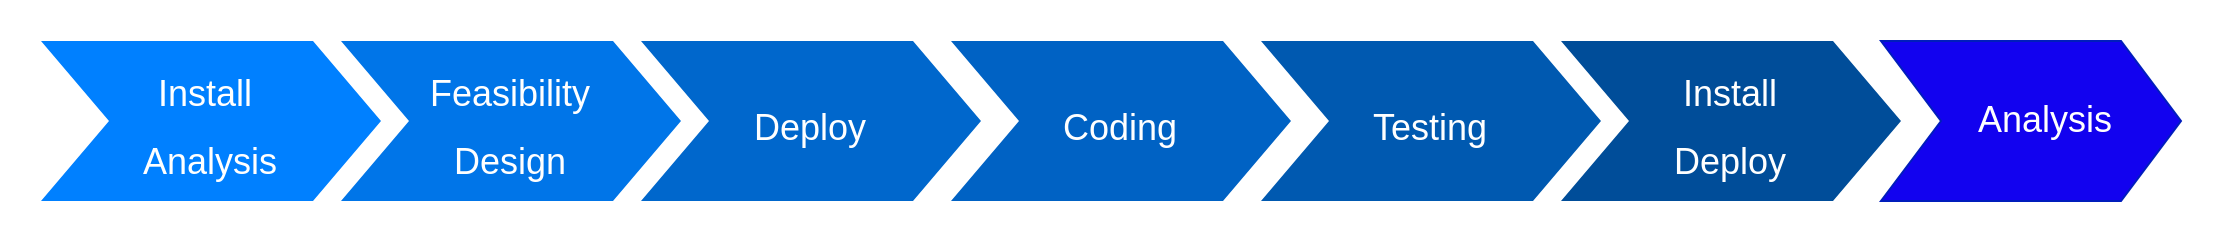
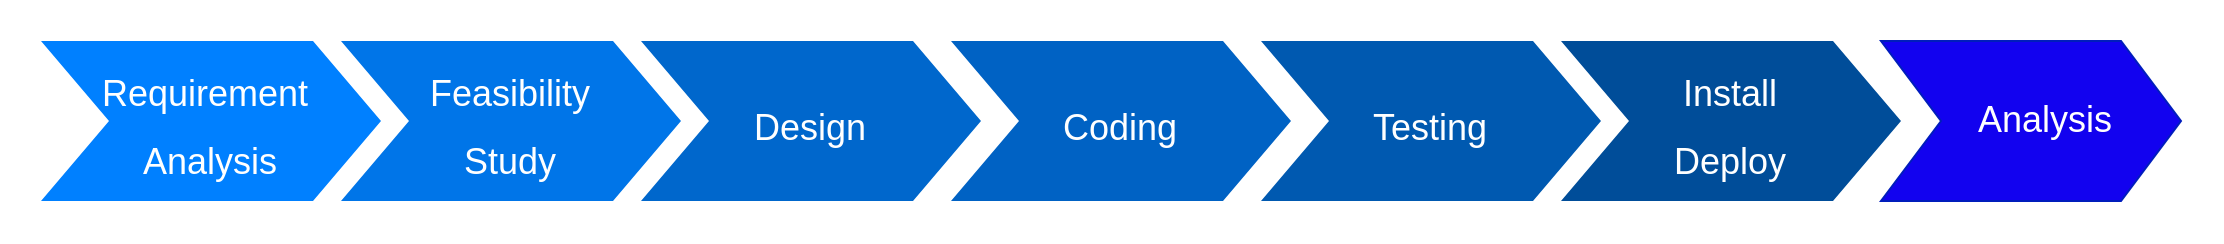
  <mxCell id="0" />
  <mxCell id="1" parent="0" />
- <mxCell id="2" value="&lt;font style=&quot;font-size: 18px;&quot;&gt;Install&amp;nbsp;&lt;br&gt;Analysis&lt;/font&gt;" style="shape=step;whiteSpace=wrap;html=1;fontSize=28;fillColor=#0080FF;fontColor=#FFFFFF;strokeColor=none;" parent="1" vertex="1"><mxGeometry x="20" y="20" width="170" height="80" as="geometry" /></mxCell>
- <mxCell id="3" value="&lt;font style=&quot;font-size: 18px;&quot;&gt;Feasibility &lt;br&gt;Design&lt;/font&gt;" style="shape=step;whiteSpace=wrap;html=1;fontSize=28;fillColor=#0075E8;fontColor=#FFFFFF;strokeColor=none;" parent="1" vertex="1"><mxGeometry x="170" y="20" width="170" height="80" as="geometry" /></mxCell>
- <mxCell id="4" value="&lt;font style=&quot;font-size: 18px;&quot;&gt;Deploy&lt;/font&gt;" style="shape=step;whiteSpace=wrap;html=1;fontSize=28;fillColor=#0067CC;fontColor=#FFFFFF;strokeColor=none;" parent="1" vertex="1"><mxGeometry x="320" y="20" width="170" height="80" as="geometry" /></mxCell>
+ <mxCell id="2" value="&lt;font style=&quot;font-size: 18px;&quot;&gt;Requirement&amp;nbsp;&lt;br&gt;Analysis&lt;/font&gt;" style="shape=step;whiteSpace=wrap;html=1;fontSize=28;fillColor=#0080FF;fontColor=#FFFFFF;strokeColor=none;" parent="1" vertex="1"><mxGeometry x="20" y="20" width="170" height="80" as="geometry" /></mxCell>
+ <mxCell id="3" value="&lt;font style=&quot;font-size: 18px;&quot;&gt;Feasibility &lt;br&gt;Study&lt;/font&gt;" style="shape=step;whiteSpace=wrap;html=1;fontSize=28;fillColor=#0075E8;fontColor=#FFFFFF;strokeColor=none;" parent="1" vertex="1"><mxGeometry x="170" y="20" width="170" height="80" as="geometry" /></mxCell>
+ <mxCell id="4" value="&lt;font style=&quot;font-size: 18px;&quot;&gt;Design&lt;/font&gt;" style="shape=step;whiteSpace=wrap;html=1;fontSize=28;fillColor=#0067CC;fontColor=#FFFFFF;strokeColor=none;" parent="1" vertex="1"><mxGeometry x="320" y="20" width="170" height="80" as="geometry" /></mxCell>
  <mxCell id="5" value="&lt;font style=&quot;font-size: 18px;&quot;&gt;Coding&lt;/font&gt;" style="shape=step;whiteSpace=wrap;html=1;fontSize=28;fillColor=#0062C4;fontColor=#FFFFFF;strokeColor=none;" parent="1" vertex="1"><mxGeometry x="475" y="20" width="170" height="80" as="geometry" /></mxCell>
  <mxCell id="6" value="&lt;font style=&quot;font-size: 18px;&quot;&gt;Testing&lt;/font&gt;" style="shape=step;whiteSpace=wrap;html=1;fontSize=28;fillColor=#0059B0;fontColor=#FFFFFF;strokeColor=none;" parent="1" vertex="1"><mxGeometry x="630" y="20" width="170" height="80" as="geometry" /></mxCell>
  <mxCell id="7" value="&lt;font style=&quot;font-size: 18px;&quot;&gt;Install&lt;br&gt;Deploy&lt;/font&gt;" style="shape=step;whiteSpace=wrap;html=1;fontSize=28;fillColor=#004D99;fontColor=#FFFFFF;strokeColor=none;" parent="1" vertex="1"><mxGeometry x="780" y="20" width="170" height="80" as="geometry" /></mxCell>
  <mxCell id="8" value="&lt;font style=&quot;font-size: 18px;&quot;&gt;&amp;nbsp; &amp;nbsp;Analysis&lt;/font&gt;" style="shape=step;perimeter=stepPerimeter;whiteSpace=wrap;html=1;fixedSize=1;size=30;fillColor=#1202EF;strokeColor=#001DBC;fontColor=#ffffff;" vertex="1" parent="1"><mxGeometry x="940" y="20" width="150" height="80" as="geometry" /></mxCell>
